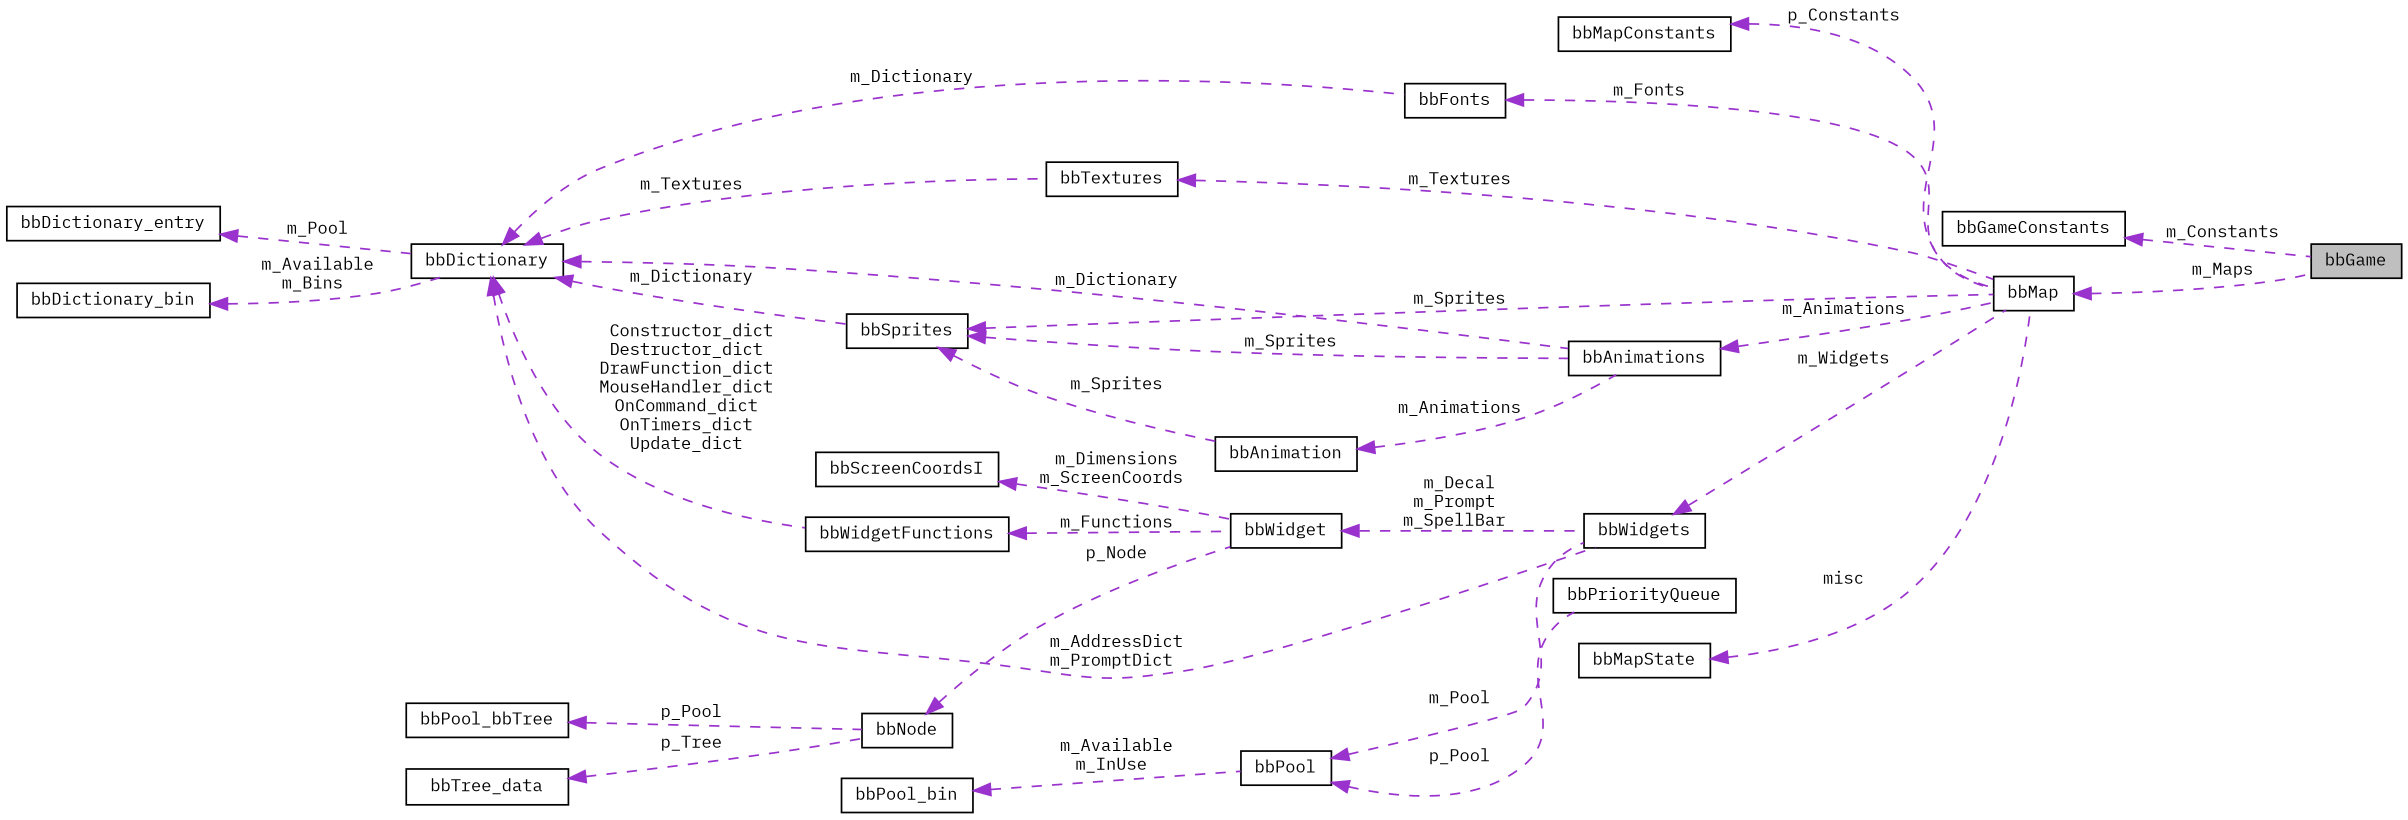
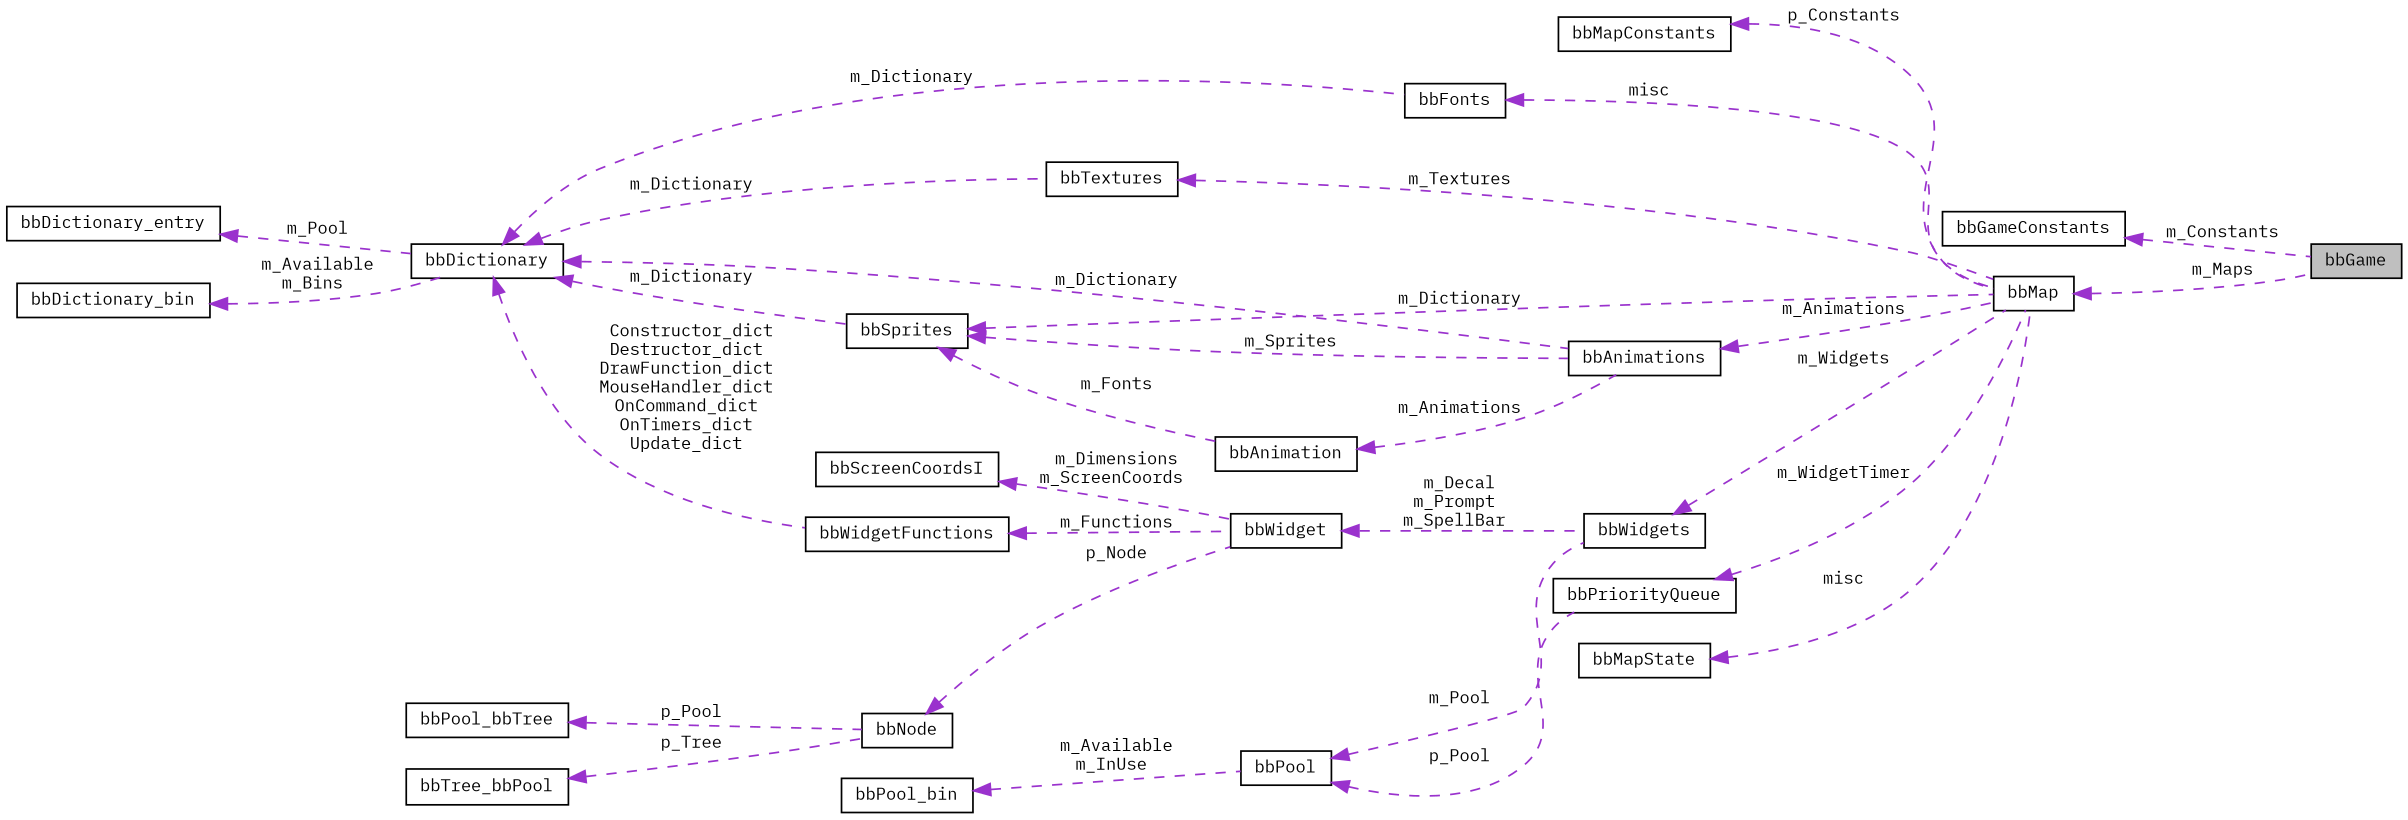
  digraph {
    fontname="IBM Plex Mono"
    rankdir=LR
    node [color=black fillcolor=white fontname="IBM Plex Mono" fontsize=10 shape=record style=filled]
    edge [color=darkorchid3 dir=back fontname="IBM Plex Mono" fontsize=10 labelfontname=Helvetica labelfontsize=10 style=dashed]
    n1 [fillcolor=grey75 fontcolor=black height=0.2 label=bbGame width=0.4]
    n2 [height=0.2 label=bbGameConstants width=0.4]
    n3 [height=0.2 label=bbMap width=0.4]
    n4 [height=0.2 label=bbMapConstants width=0.4]
    n5 [height=0.2 label=bbTextures width=0.4]
    n6 [height=0.2 label=bbDictionary width=0.4]
    n7 [height=0.2 label=bbSprites width=0.4]
    n8 [height=0.2 label=bbAnimations width=0.4]
    n9 [height=0.2 label=bbFonts width=0.4]
    n10 [height=0.2 label=bbWidgets width=0.4]
    n11 [height=0.2 label=bbWidgetFunctions width=0.4]
    n12 [height=0.2 label=bbAnimation width=0.4]
    n13 [height=0.2 label=bbWidget width=0.4]
    n14 [height=0.2 label=bbDictionary_entry width=0.4]
    n15 [height=0.2 label=bbDictionary_bin width=0.4]
    n16 [height=0.2 label=bbPool width=0.4]
    n17 [height=0.2 label=bbPriorityQueue width=0.4]
    n18 [height=0.2 label=bbPool_bin width=0.4]
    n19 [height=0.2 label=bbNode width=0.4]
    n20 [height=0.2 label=bbPool_bbTree width=0.4]
-   n21 [height=0.2 label=bbTree_data width=0.4]
+   n21 [height=0.2 label=bbTree_bbPool width=0.4]
    n22 [height=0.2 label=bbScreenCoordsI width=0.4]
    n23 [height=0.2 label=bbMapState width=0.4]
    n2 -> n1 [label=" m_Constants"]
    n3 -> n1 [label=" m_Maps"]
    n4 -> n3 [label=" p_Constants"]
    n5 -> n3 [label=" m_Textures"]
-   n6 -> n5 [label=" m_Textures"]
+   n6 -> n5 [label=" m_Dictionary"]
    n6 -> n7 [label=" m_Dictionary"]
    n6 -> n8 [label=" m_Dictionary"]
    n6 -> n9 [label=" m_Dictionary"]
-   n6 -> n10 [label=" m_AddressDict\nm_PromptDict"]
    n6 -> n11 [label=" Constructor_dict\nDestructor_dict\nDrawFunction_dict\nMouseHandler_dict\nOnCommand_dict\nOnTimers_dict\nUpdate_dict"]
-   n7 -> n3 [label=" m_Sprites"]
+   n7 -> n3 [label=" m_Dictionary"]
    n7 -> n8 [label=" m_Sprites"]
-   n7 -> n12 [label=" m_Sprites"]
+   n7 -> n12 [label=" m_Fonts"]
    n8 -> n3 [label=" m_Animations"]
-   n9 -> n3 [label=" m_Fonts"]
+   n9 -> n3 [label=" misc"]
    n10 -> n3 [label=" m_Widgets"]
    n11 -> n13 [label=" m_Functions"]
    n12 -> n8 [label=" m_Animations"]
    n13 -> n10 [label=" m_Decal\nm_Prompt\nm_SpellBar"]
    n14 -> n6 [label=" m_Pool"]
    n15 -> n6 [label=" m_Available\nm_Bins"]
    n16 -> n10 [label=" m_Pool"]
    n16 -> n17 [label=" p_Pool"]
+   n17 -> n3 [label=" m_WidgetTimer"]
    n18 -> n16 [label=" m_Available\nm_InUse"]
    n19 -> n13 [label=" p_Node"]
    n20 -> n19 [label=" p_Pool"]
    n21 -> n19 [label=" p_Tree"]
    n22 -> n13 [label=" m_Dimensions\nm_ScreenCoords"]
    n23 -> n3 [label=" misc"]
  }
